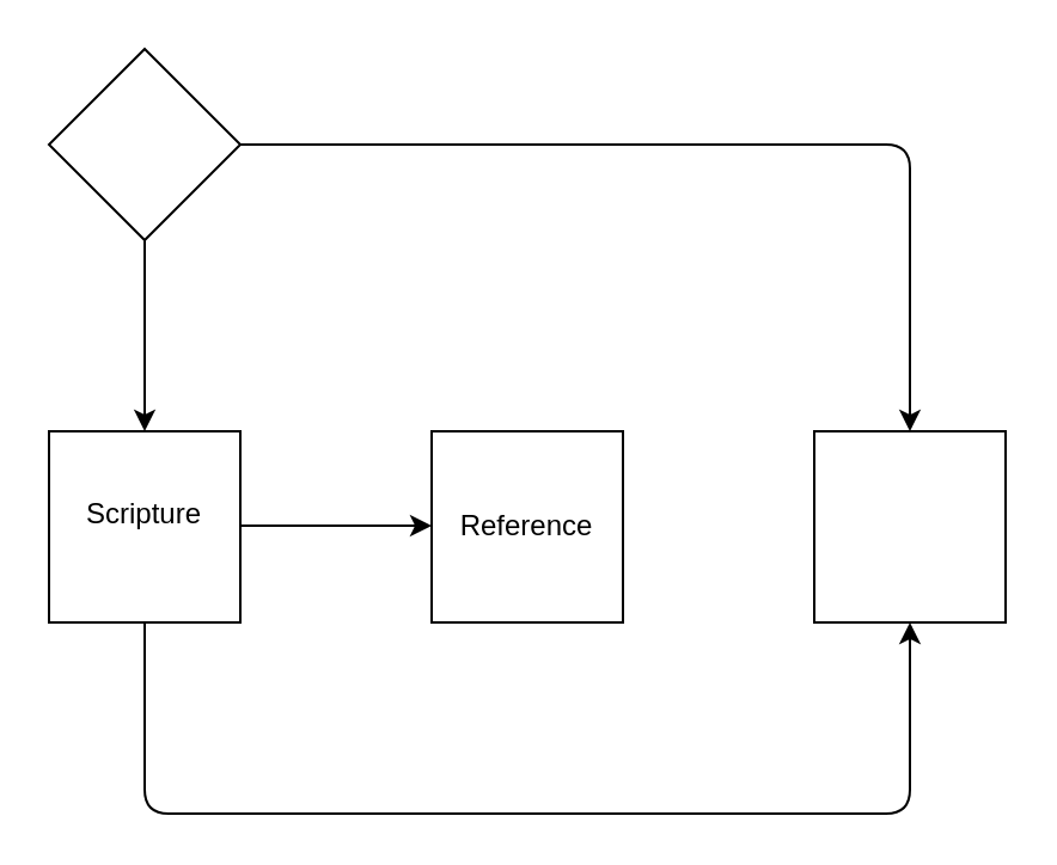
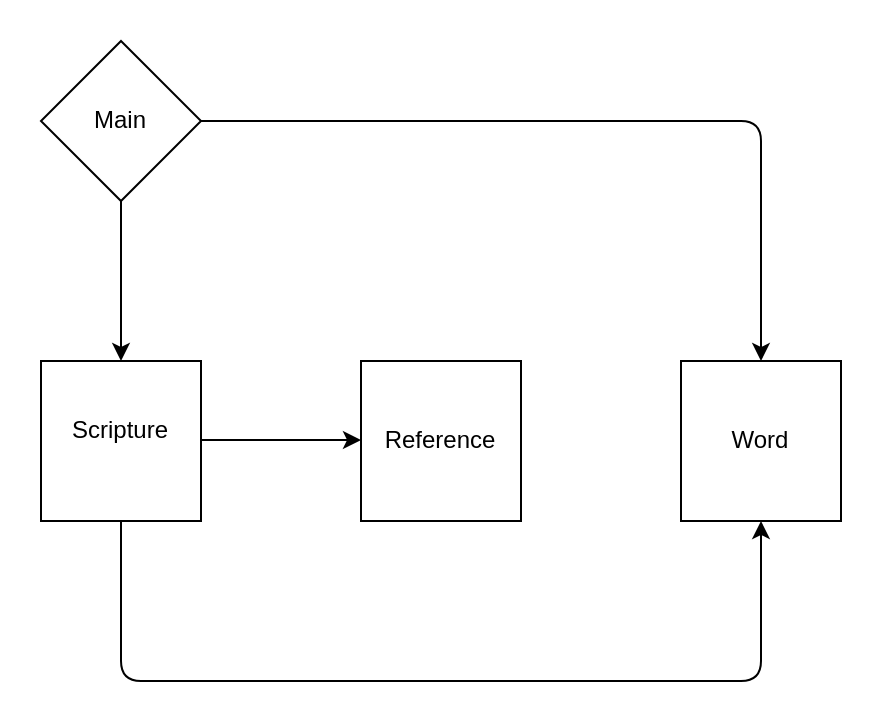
  <mxCell id="0" />
  <mxCell id="1" parent="0" />
  <mxCell id="2" value="" style="rhombus;whiteSpace=wrap;html=1;" vertex="1" parent="1"><mxGeometry x="20" y="20" width="80" height="80" as="geometry" /></mxCell>
  <mxCell id="3" value="" style="whiteSpace=wrap;html=1;aspect=fixed;" vertex="1" parent="1"><mxGeometry x="20" y="180" width="80" height="80" as="geometry" /></mxCell>
  <mxCell id="4" value="" style="endArrow=classic;html=1;exitX=0.5;exitY=1;exitDx=0;exitDy=0;" edge="1" parent="1" source="2" target="3"><mxGeometry width="50" height="50" relative="1" as="geometry"><mxPoint x="60" y="160" as="sourcePoint" /><mxPoint x="110" y="110" as="targetPoint" /></mxGeometry></mxCell>
+ <mxCell id="5" value="Main" style="text;html=1;strokeColor=none;fillColor=none;align=center;verticalAlign=middle;whiteSpace=wrap;rounded=0;" vertex="1" parent="1"><mxGeometry x="30" y="45" width="60" height="30" as="geometry" /></mxCell>
  <mxCell id="6" value="Scripture" style="text;html=1;strokeColor=none;fillColor=none;align=center;verticalAlign=middle;whiteSpace=wrap;rounded=0;" vertex="1" parent="1"><mxGeometry x="30" y="200" width="60" height="30" as="geometry" /></mxCell>
  <mxCell id="7" value="" style="whiteSpace=wrap;html=1;aspect=fixed;" vertex="1" parent="1"><mxGeometry x="180" y="180" width="80" height="80" as="geometry" /></mxCell>
  <mxCell id="8" value="" style="whiteSpace=wrap;html=1;aspect=fixed;" vertex="1" parent="1"><mxGeometry x="340" y="180" width="80" height="80" as="geometry" /></mxCell>
  <mxCell id="9" value="" style="endArrow=classic;html=1;exitX=1;exitY=0.5;exitDx=0;exitDy=0;entryX=0.5;entryY=0;entryDx=0;entryDy=0;" edge="1" parent="1" source="2" target="8"><mxGeometry width="50" height="50" relative="1" as="geometry"><mxPoint x="180" y="210" as="sourcePoint" /><mxPoint x="340" y="120" as="targetPoint" /><Array as="points"><mxPoint x="380" y="60" /></Array></mxGeometry></mxCell>
  <mxCell id="10" value="" style="endArrow=classic;html=1;" edge="1" parent="1"><mxGeometry width="50" height="50" relative="1" as="geometry"><mxPoint x="100" y="219.5" as="sourcePoint" /><mxPoint x="180" y="219.5" as="targetPoint" /></mxGeometry></mxCell>
+ <mxCell id="11" value="Word" style="text;html=1;strokeColor=none;fillColor=none;align=center;verticalAlign=middle;whiteSpace=wrap;rounded=0;" vertex="1" parent="1"><mxGeometry x="350" y="205" width="60" height="30" as="geometry" /></mxCell>
  <mxCell id="12" value="Reference" style="text;html=1;strokeColor=none;fillColor=none;align=center;verticalAlign=middle;whiteSpace=wrap;rounded=0;" vertex="1" parent="1"><mxGeometry x="190" y="205" width="60" height="30" as="geometry" /></mxCell>
  <mxCell id="13" value="" style="endArrow=classic;html=1;exitX=0.5;exitY=1;exitDx=0;exitDy=0;entryX=0.5;entryY=1;entryDx=0;entryDy=0;" edge="1" parent="1" source="3" target="8"><mxGeometry width="50" height="50" relative="1" as="geometry"><mxPoint x="60" y="340" as="sourcePoint" /><mxPoint x="180" y="340" as="targetPoint" /><Array as="points"><mxPoint x="60" y="340" /><mxPoint x="380" y="340" /></Array></mxGeometry></mxCell>
